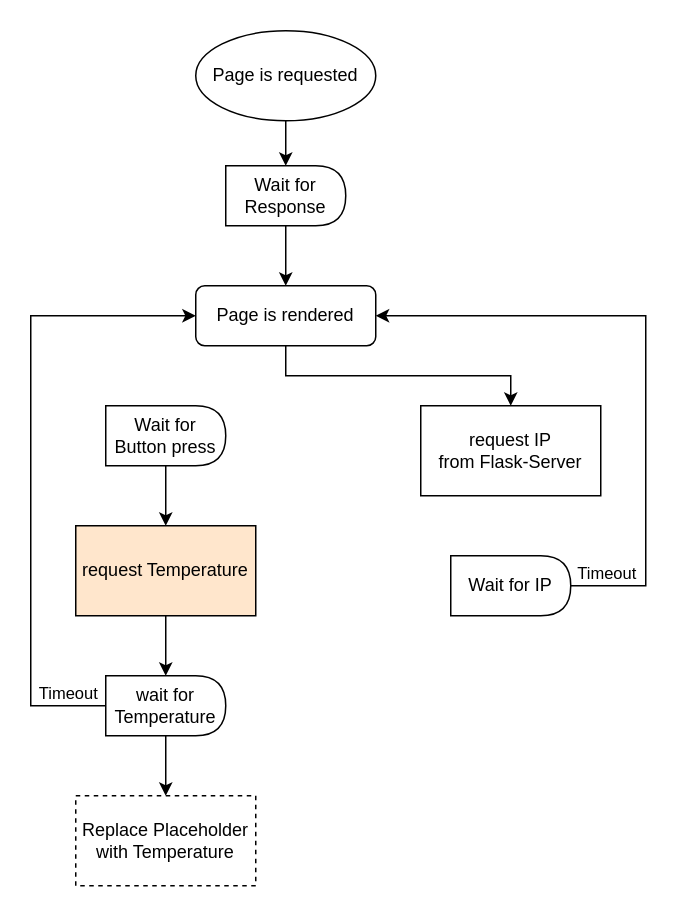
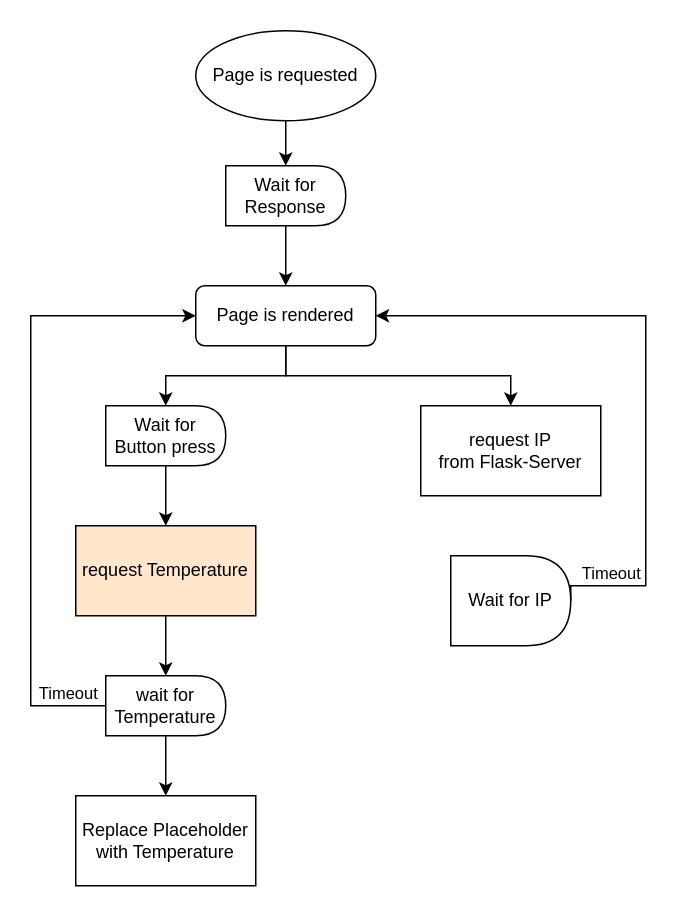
  <mxCell id="0" />
  <mxCell id="1" parent="0" />
  <mxCell id="2" style="edgeStyle=orthogonalEdgeStyle;rounded=0;orthogonalLoop=1;jettySize=auto;html=1;exitX=0.5;exitY=1;exitDx=0;exitDy=0;entryX=0.5;entryY=0;entryDx=0;entryDy=0;" edge="1" parent="1" source="4" target="12"><mxGeometry relative="1" as="geometry" /></mxCell>
+ <mxCell id="3" style="edgeStyle=orthogonalEdgeStyle;rounded=0;orthogonalLoop=1;jettySize=auto;html=1;exitX=0.5;exitY=1;exitDx=0;exitDy=0;entryX=0.5;entryY=0;entryDx=0;entryDy=0;" edge="1" parent="1" source="4" target="14"><mxGeometry relative="1" as="geometry" /></mxCell>
  <mxCell id="4" value="Page is rendered" style="rounded=1;whiteSpace=wrap;html=1;fontSize=12;glass=0;strokeWidth=1;shadow=0;" parent="1" vertex="1"><mxGeometry x="130" y="190" width="120" height="40" as="geometry" /></mxCell>
  <mxCell id="5" style="edgeStyle=orthogonalEdgeStyle;rounded=0;orthogonalLoop=1;jettySize=auto;html=1;exitX=1;exitY=0.5;exitDx=0;exitDy=0;entryX=1;entryY=0.5;entryDx=0;entryDy=0;" edge="1" parent="1" source="7" target="4"><mxGeometry relative="1" as="geometry"><Array as="points"><mxPoint x="430" y="390" /><mxPoint x="430" y="210" /></Array></mxGeometry></mxCell>
  <mxCell id="6" value="Timeout" style="edgeLabel;html=1;align=center;verticalAlign=bottom;resizable=0;points=[];labelPosition=center;verticalLabelPosition=top;" vertex="1" connectable="0" parent="5"><mxGeometry x="0.377" y="-1" relative="1" as="geometry"><mxPoint x="25" y="181" as="offset" /></mxGeometry></mxCell>
- <mxCell id="7" value="Wait for IP" style="shape=delay;whiteSpace=wrap;html=1;" vertex="1" parent="1"><mxGeometry x="300" y="370" width="80" height="40" as="geometry" /></mxCell>
+ <mxCell id="7" value="Wait for IP" style="shape=delay;whiteSpace=wrap;html=1;" vertex="1" parent="1"><mxGeometry x="300" y="370" width="80" height="60" as="geometry" /></mxCell>
  <mxCell id="8" style="edgeStyle=orthogonalEdgeStyle;rounded=0;orthogonalLoop=1;jettySize=auto;html=1;exitX=0.5;exitY=1;exitDx=0;exitDy=0;entryX=0.5;entryY=0;entryDx=0;entryDy=0;" edge="1" parent="1" source="9" target="11"><mxGeometry relative="1" as="geometry" /></mxCell>
  <mxCell id="9" value="Page is requested" style="ellipse;whiteSpace=wrap;html=1;" vertex="1" parent="1"><mxGeometry x="130" y="20" width="120" height="60" as="geometry" /></mxCell>
  <mxCell id="10" style="edgeStyle=orthogonalEdgeStyle;rounded=0;orthogonalLoop=1;jettySize=auto;html=1;exitX=0.5;exitY=1;exitDx=0;exitDy=0;entryX=0.5;entryY=0;entryDx=0;entryDy=0;" edge="1" parent="1" source="11" target="4"><mxGeometry relative="1" as="geometry" /></mxCell>
  <mxCell id="11" value="Wait for&lt;div&gt;Response&lt;/div&gt;" style="shape=delay;whiteSpace=wrap;html=1;" vertex="1" parent="1"><mxGeometry x="150" y="110" width="80" height="40" as="geometry" /></mxCell>
  <mxCell id="12" value="request IP&lt;div&gt;from Flask-Server&lt;/div&gt;" style="rounded=0;whiteSpace=wrap;html=1;" vertex="1" parent="1"><mxGeometry x="280" y="270" width="120" height="60" as="geometry" /></mxCell>
  <mxCell id="13" value="" style="edgeStyle=orthogonalEdgeStyle;rounded=0;orthogonalLoop=1;jettySize=auto;html=1;" edge="1" parent="1" source="14" target="16"><mxGeometry relative="1" as="geometry" /></mxCell>
  <mxCell id="14" value="Wait for&lt;div&gt;Button press&lt;/div&gt;" style="shape=delay;whiteSpace=wrap;html=1;" vertex="1" parent="1"><mxGeometry x="70" y="270" width="80" height="40" as="geometry" /></mxCell>
  <mxCell id="15" style="edgeStyle=orthogonalEdgeStyle;rounded=0;orthogonalLoop=1;jettySize=auto;html=1;exitX=0.5;exitY=1;exitDx=0;exitDy=0;entryX=0.5;entryY=0;entryDx=0;entryDy=0;" edge="1" parent="1" source="16" target="20"><mxGeometry relative="1" as="geometry" /></mxCell>
  <mxCell id="16" value="request Temperature" style="whiteSpace=wrap;html=1;fillColor=#ffe6cc;" vertex="1" parent="1"><mxGeometry x="50" y="350" width="120" height="60" as="geometry" /></mxCell>
  <mxCell id="17" style="edgeStyle=orthogonalEdgeStyle;rounded=0;orthogonalLoop=1;jettySize=auto;html=1;exitX=0.5;exitY=1;exitDx=0;exitDy=0;entryX=0.5;entryY=0;entryDx=0;entryDy=0;" edge="1" parent="1" source="20" target="21"><mxGeometry relative="1" as="geometry" /></mxCell>
  <mxCell id="18" style="edgeStyle=orthogonalEdgeStyle;rounded=0;orthogonalLoop=1;jettySize=auto;html=1;exitX=0;exitY=0.5;exitDx=0;exitDy=0;entryX=0;entryY=0.5;entryDx=0;entryDy=0;" edge="1" parent="1" source="20" target="4"><mxGeometry relative="1" as="geometry"><Array as="points"><mxPoint x="20" y="470" /><mxPoint x="20" y="210" /></Array></mxGeometry></mxCell>
  <mxCell id="19" value="Timeout" style="edgeLabel;html=1;align=center;verticalAlign=bottom;resizable=0;points=[];labelPosition=center;verticalLabelPosition=top;" vertex="1" connectable="0" parent="18"><mxGeometry x="0.642" y="-2" relative="1" as="geometry"><mxPoint x="-11" y="258" as="offset" /></mxGeometry></mxCell>
  <mxCell id="20" value="wait for&lt;div&gt;Temperature&lt;/div&gt;" style="shape=delay;whiteSpace=wrap;html=1;" vertex="1" parent="1"><mxGeometry x="70" y="450" width="80" height="40" as="geometry" /></mxCell>
- <mxCell id="21" value="Replace Placeholder&lt;div&gt;with Temperature&lt;/div&gt;" style="rounded=0;whiteSpace=wrap;html=1;dashed=1;" vertex="1" parent="1"><mxGeometry x="50" y="530" width="120" height="60" as="geometry" /></mxCell>
+ <mxCell id="21" value="Replace Placeholder&lt;div&gt;with Temperature&lt;/div&gt;" style="rounded=0;whiteSpace=wrap;html=1;" vertex="1" parent="1"><mxGeometry x="50" y="530" width="120" height="60" as="geometry" /></mxCell>
